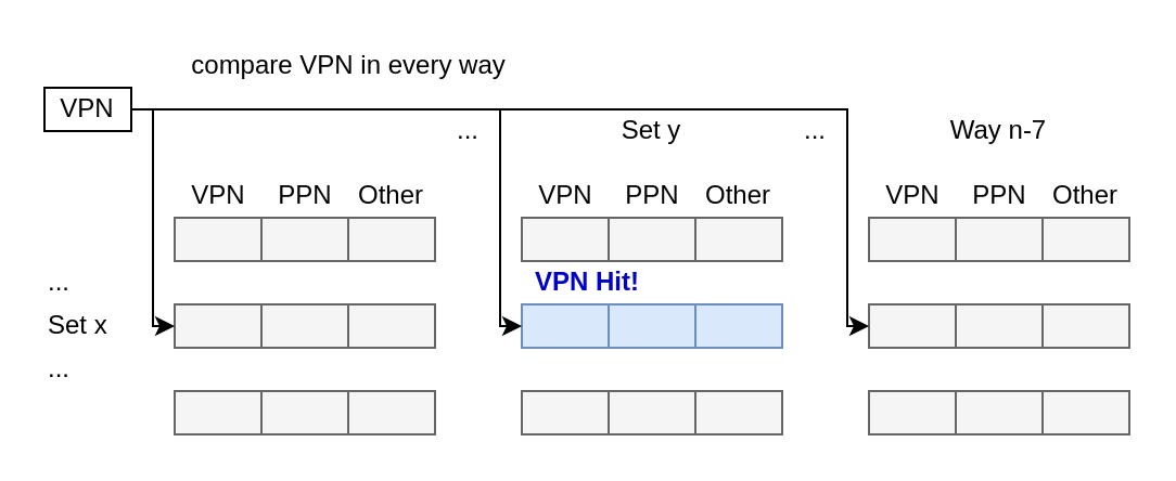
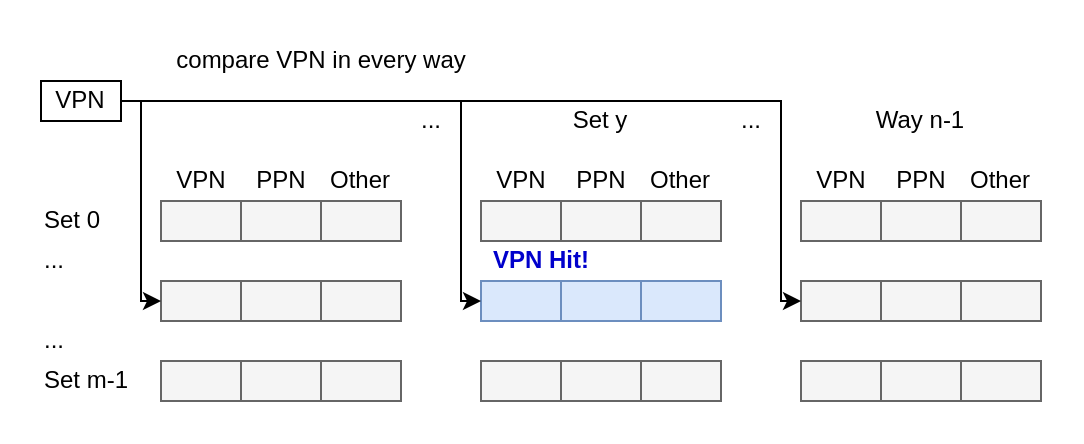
  <mxCell id="0" />
  <mxCell id="1" parent="0" />
- <mxCell id="3" value="Set x" style="text;html=1;align=left;verticalAlign=middle;resizable=0;points=[];autosize=1;" parent="1" vertex="1"><mxGeometry x="20" y="140" width="40" height="20" as="geometry" /></mxCell>
+ <mxCell id="2" value="Set 0" style="text;html=1;align=left;verticalAlign=middle;resizable=0;points=[];autosize=1;" parent="1" vertex="1"><mxGeometry x="20" y="100" width="40" height="20" as="geometry" /></mxCell>
  <mxCell id="4" value="..." style="text;html=1;align=left;verticalAlign=middle;resizable=0;points=[];autosize=1;" parent="1" vertex="1"><mxGeometry x="20" y="120" width="30" height="20" as="geometry" /></mxCell>
+ <mxCell id="5" value="Set m-1" style="text;html=1;align=left;verticalAlign=middle;resizable=0;points=[];autosize=1;" parent="1" vertex="1"><mxGeometry x="20" y="180" width="60" height="20" as="geometry" /></mxCell>
  <mxCell id="6" value="" style="group" parent="1" vertex="1" connectable="0"><mxGeometry x="80" y="50" width="120" height="130" as="geometry" /></mxCell>
  <mxCell id="7" value="" style="rounded=0;whiteSpace=wrap;html=1;fillColor=#f5f5f5;strokeColor=#666666;fontColor=#333333;" parent="6" vertex="1"><mxGeometry y="50" width="40" height="20" as="geometry" /></mxCell>
  <mxCell id="8" value="VPN" style="text;html=1;align=center;verticalAlign=middle;resizable=0;points=[];autosize=1;" parent="6" vertex="1"><mxGeometry y="30" width="40" height="20" as="geometry" /></mxCell>
  <mxCell id="9" value="" style="rounded=0;whiteSpace=wrap;html=1;fillColor=#f5f5f5;strokeColor=#666666;fontColor=#333333;" parent="6" vertex="1"><mxGeometry x="40" y="50" width="40" height="20" as="geometry" /></mxCell>
  <mxCell id="10" value="PPN" style="text;html=1;align=center;verticalAlign=middle;resizable=0;points=[];autosize=1;" parent="6" vertex="1"><mxGeometry x="40" y="30" width="40" height="20" as="geometry" /></mxCell>
  <mxCell id="11" value="" style="rounded=0;whiteSpace=wrap;html=1;fillColor=#f5f5f5;strokeColor=#666666;fontColor=#333333;" parent="6" vertex="1"><mxGeometry x="80" y="50" width="40" height="20" as="geometry" /></mxCell>
  <mxCell id="12" value="" style="rounded=0;whiteSpace=wrap;html=1;fillColor=#f5f5f5;strokeColor=#666666;fontColor=#333333;" parent="6" vertex="1"><mxGeometry y="90" width="40" height="20" as="geometry" /></mxCell>
  <mxCell id="13" value="" style="rounded=0;whiteSpace=wrap;html=1;fillColor=#f5f5f5;strokeColor=#666666;fontColor=#333333;" parent="6" vertex="1"><mxGeometry x="40" y="90" width="40" height="20" as="geometry" /></mxCell>
  <mxCell id="14" value="" style="rounded=0;whiteSpace=wrap;html=1;fillColor=#f5f5f5;strokeColor=#666666;fontColor=#333333;" parent="6" vertex="1"><mxGeometry x="80" y="90" width="40" height="20" as="geometry" /></mxCell>
  <mxCell id="15" value="" style="rounded=0;whiteSpace=wrap;html=1;fillColor=#f5f5f5;strokeColor=#666666;fontColor=#333333;" parent="6" vertex="1"><mxGeometry y="130" width="40" height="20" as="geometry" /></mxCell>
  <mxCell id="16" value="" style="rounded=0;whiteSpace=wrap;html=1;fillColor=#f5f5f5;strokeColor=#666666;fontColor=#333333;" parent="6" vertex="1"><mxGeometry x="40" y="130" width="40" height="20" as="geometry" /></mxCell>
  <mxCell id="17" value="" style="rounded=0;whiteSpace=wrap;html=1;fillColor=#f5f5f5;strokeColor=#666666;fontColor=#333333;" parent="6" vertex="1"><mxGeometry x="80" y="130" width="40" height="20" as="geometry" /></mxCell>
  <mxCell id="18" value="Other" style="text;html=1;strokeColor=none;fillColor=none;align=center;verticalAlign=middle;whiteSpace=wrap;rounded=0;" parent="6" vertex="1"><mxGeometry x="80" y="30" width="40" height="20" as="geometry" /></mxCell>
  <mxCell id="19" value="" style="group" parent="1" vertex="1" connectable="0"><mxGeometry x="240" y="50" width="120" height="130" as="geometry" /></mxCell>
  <mxCell id="20" value="" style="rounded=0;whiteSpace=wrap;html=1;fillColor=#f5f5f5;strokeColor=#666666;fontColor=#333333;" parent="19" vertex="1"><mxGeometry y="50" width="40" height="20" as="geometry" /></mxCell>
  <mxCell id="21" value="VPN" style="text;html=1;align=center;verticalAlign=middle;resizable=0;points=[];autosize=1;" parent="19" vertex="1"><mxGeometry y="30" width="40" height="20" as="geometry" /></mxCell>
  <mxCell id="22" value="" style="rounded=0;whiteSpace=wrap;html=1;fillColor=#f5f5f5;strokeColor=#666666;fontColor=#333333;" parent="19" vertex="1"><mxGeometry x="40" y="50" width="40" height="20" as="geometry" /></mxCell>
  <mxCell id="23" value="PPN" style="text;html=1;align=center;verticalAlign=middle;resizable=0;points=[];autosize=1;" parent="19" vertex="1"><mxGeometry x="40" y="30" width="40" height="20" as="geometry" /></mxCell>
  <mxCell id="24" value="" style="rounded=0;whiteSpace=wrap;html=1;fillColor=#f5f5f5;strokeColor=#666666;fontColor=#333333;" parent="19" vertex="1"><mxGeometry x="80" y="50" width="40" height="20" as="geometry" /></mxCell>
  <mxCell id="25" value="" style="rounded=0;whiteSpace=wrap;html=1;fillColor=#dae8fc;strokeColor=#6c8ebf;" parent="19" vertex="1"><mxGeometry y="90" width="40" height="20" as="geometry" /></mxCell>
  <mxCell id="26" value="" style="rounded=0;whiteSpace=wrap;html=1;fillColor=#dae8fc;strokeColor=#6c8ebf;" parent="19" vertex="1"><mxGeometry x="40" y="90" width="40" height="20" as="geometry" /></mxCell>
  <mxCell id="27" value="" style="rounded=0;whiteSpace=wrap;html=1;fillColor=#dae8fc;strokeColor=#6c8ebf;" parent="19" vertex="1"><mxGeometry x="80" y="90" width="40" height="20" as="geometry" /></mxCell>
  <mxCell id="28" value="" style="rounded=0;whiteSpace=wrap;html=1;fillColor=#f5f5f5;strokeColor=#666666;fontColor=#333333;" parent="19" vertex="1"><mxGeometry y="130" width="40" height="20" as="geometry" /></mxCell>
  <mxCell id="29" value="" style="rounded=0;whiteSpace=wrap;html=1;fillColor=#f5f5f5;strokeColor=#666666;fontColor=#333333;" parent="19" vertex="1"><mxGeometry x="40" y="130" width="40" height="20" as="geometry" /></mxCell>
  <mxCell id="30" value="" style="rounded=0;whiteSpace=wrap;html=1;fillColor=#f5f5f5;strokeColor=#666666;fontColor=#333333;" parent="19" vertex="1"><mxGeometry x="80" y="130" width="40" height="20" as="geometry" /></mxCell>
  <mxCell id="31" value="Other" style="text;html=1;strokeColor=none;fillColor=none;align=center;verticalAlign=middle;whiteSpace=wrap;rounded=0;" parent="19" vertex="1"><mxGeometry x="80" y="30" width="40" height="20" as="geometry" /></mxCell>
  <mxCell id="32" value="Set y" style="text;html=1;strokeColor=none;fillColor=none;align=center;verticalAlign=middle;whiteSpace=wrap;rounded=0;" parent="19" vertex="1"><mxGeometry x="40" width="40" height="20" as="geometry" /></mxCell>
  <mxCell id="33" value="&lt;b&gt;&lt;font color=&quot;#0000cc&quot;&gt;VPN Hit!&lt;/font&gt;&lt;/b&gt;" style="text;html=1;align=center;verticalAlign=middle;resizable=0;points=[];autosize=1;" vertex="1" parent="19"><mxGeometry y="70" width="60" height="20" as="geometry" /></mxCell>
  <mxCell id="34" value="" style="group" parent="1" vertex="1" connectable="0"><mxGeometry x="400" y="50" width="120" height="130" as="geometry" /></mxCell>
  <mxCell id="35" value="" style="rounded=0;whiteSpace=wrap;html=1;fillColor=#f5f5f5;strokeColor=#666666;fontColor=#333333;" parent="34" vertex="1"><mxGeometry y="50" width="40" height="20" as="geometry" /></mxCell>
  <mxCell id="36" value="VPN" style="text;html=1;align=center;verticalAlign=middle;resizable=0;points=[];autosize=1;" parent="34" vertex="1"><mxGeometry y="30" width="40" height="20" as="geometry" /></mxCell>
  <mxCell id="37" value="" style="rounded=0;whiteSpace=wrap;html=1;fillColor=#f5f5f5;strokeColor=#666666;fontColor=#333333;" parent="34" vertex="1"><mxGeometry x="40" y="50" width="40" height="20" as="geometry" /></mxCell>
  <mxCell id="38" value="PPN" style="text;html=1;align=center;verticalAlign=middle;resizable=0;points=[];autosize=1;" parent="34" vertex="1"><mxGeometry x="40" y="30" width="40" height="20" as="geometry" /></mxCell>
  <mxCell id="39" value="" style="rounded=0;whiteSpace=wrap;html=1;fillColor=#f5f5f5;strokeColor=#666666;fontColor=#333333;" parent="34" vertex="1"><mxGeometry x="80" y="50" width="40" height="20" as="geometry" /></mxCell>
  <mxCell id="40" value="" style="rounded=0;whiteSpace=wrap;html=1;fillColor=#f5f5f5;strokeColor=#666666;fontColor=#333333;" parent="34" vertex="1"><mxGeometry y="90" width="40" height="20" as="geometry" /></mxCell>
  <mxCell id="41" value="" style="rounded=0;whiteSpace=wrap;html=1;fillColor=#f5f5f5;strokeColor=#666666;fontColor=#333333;" parent="34" vertex="1"><mxGeometry x="40" y="90" width="40" height="20" as="geometry" /></mxCell>
  <mxCell id="42" value="" style="rounded=0;whiteSpace=wrap;html=1;fillColor=#f5f5f5;strokeColor=#666666;fontColor=#333333;" parent="34" vertex="1"><mxGeometry x="80" y="90" width="40" height="20" as="geometry" /></mxCell>
  <mxCell id="43" value="" style="rounded=0;whiteSpace=wrap;html=1;fillColor=#f5f5f5;strokeColor=#666666;fontColor=#333333;" parent="34" vertex="1"><mxGeometry y="130" width="40" height="20" as="geometry" /></mxCell>
  <mxCell id="44" value="" style="rounded=0;whiteSpace=wrap;html=1;fillColor=#f5f5f5;strokeColor=#666666;fontColor=#333333;" parent="34" vertex="1"><mxGeometry x="40" y="130" width="40" height="20" as="geometry" /></mxCell>
  <mxCell id="45" value="" style="rounded=0;whiteSpace=wrap;html=1;fillColor=#f5f5f5;strokeColor=#666666;fontColor=#333333;" parent="34" vertex="1"><mxGeometry x="80" y="130" width="40" height="20" as="geometry" /></mxCell>
  <mxCell id="46" value="Other" style="text;html=1;strokeColor=none;fillColor=none;align=center;verticalAlign=middle;whiteSpace=wrap;rounded=0;" parent="34" vertex="1"><mxGeometry x="80" y="30" width="40" height="20" as="geometry" /></mxCell>
- <mxCell id="47" value="Way n-7" style="text;html=1;strokeColor=none;fillColor=none;align=center;verticalAlign=middle;whiteSpace=wrap;rounded=0;" parent="34" vertex="1"><mxGeometry x="30" width="60" height="20" as="geometry" /></mxCell>
+ <mxCell id="47" value="Way n-1" style="text;html=1;strokeColor=none;fillColor=none;align=center;verticalAlign=middle;whiteSpace=wrap;rounded=0;" parent="34" vertex="1"><mxGeometry x="30" width="60" height="20" as="geometry" /></mxCell>
  <mxCell id="48" value="..." style="text;html=1;align=center;verticalAlign=middle;resizable=0;points=[];autosize=1;" parent="1" vertex="1"><mxGeometry x="360" y="50" width="30" height="20" as="geometry" /></mxCell>
  <mxCell id="49" style="edgeStyle=orthogonalEdgeStyle;rounded=0;orthogonalLoop=1;jettySize=auto;html=1;entryX=0;entryY=0.5;entryDx=0;entryDy=0;" parent="1" source="52" target="12" edge="1"><mxGeometry relative="1" as="geometry"><Array as="points"><mxPoint x="70" y="50" /><mxPoint x="70" y="150" /></Array></mxGeometry></mxCell>
  <mxCell id="50" style="edgeStyle=orthogonalEdgeStyle;rounded=0;orthogonalLoop=1;jettySize=auto;html=1;" parent="1" source="52" target="40" edge="1"><mxGeometry relative="1" as="geometry"><Array as="points"><mxPoint x="390" y="50" /><mxPoint x="390" y="150" /></Array></mxGeometry></mxCell>
  <mxCell id="51" style="edgeStyle=orthogonalEdgeStyle;rounded=0;orthogonalLoop=1;jettySize=auto;html=1;" parent="1" source="52" target="25" edge="1"><mxGeometry relative="1" as="geometry"><Array as="points"><mxPoint x="230" y="50" /><mxPoint x="230" y="150" /></Array></mxGeometry></mxCell>
  <mxCell id="52" value="VPN" style="rounded=0;whiteSpace=wrap;html=1;" parent="1" vertex="1"><mxGeometry x="20" y="40" width="40" height="20" as="geometry" /></mxCell>
  <mxCell id="53" value="..." style="text;html=1;align=left;verticalAlign=middle;resizable=0;points=[];autosize=1;" parent="1" vertex="1"><mxGeometry x="20" y="160" width="30" height="20" as="geometry" /></mxCell>
  <mxCell id="54" value="..." style="text;html=1;align=center;verticalAlign=middle;resizable=0;points=[];autosize=1;" parent="1" vertex="1"><mxGeometry x="200" y="50" width="30" height="20" as="geometry" /></mxCell>
  <mxCell id="55" value="compare VPN in every way" style="text;html=1;align=center;verticalAlign=middle;resizable=0;points=[];autosize=1;" parent="1" vertex="1"><mxGeometry x="80" y="20" width="160" height="20" as="geometry" /></mxCell>
